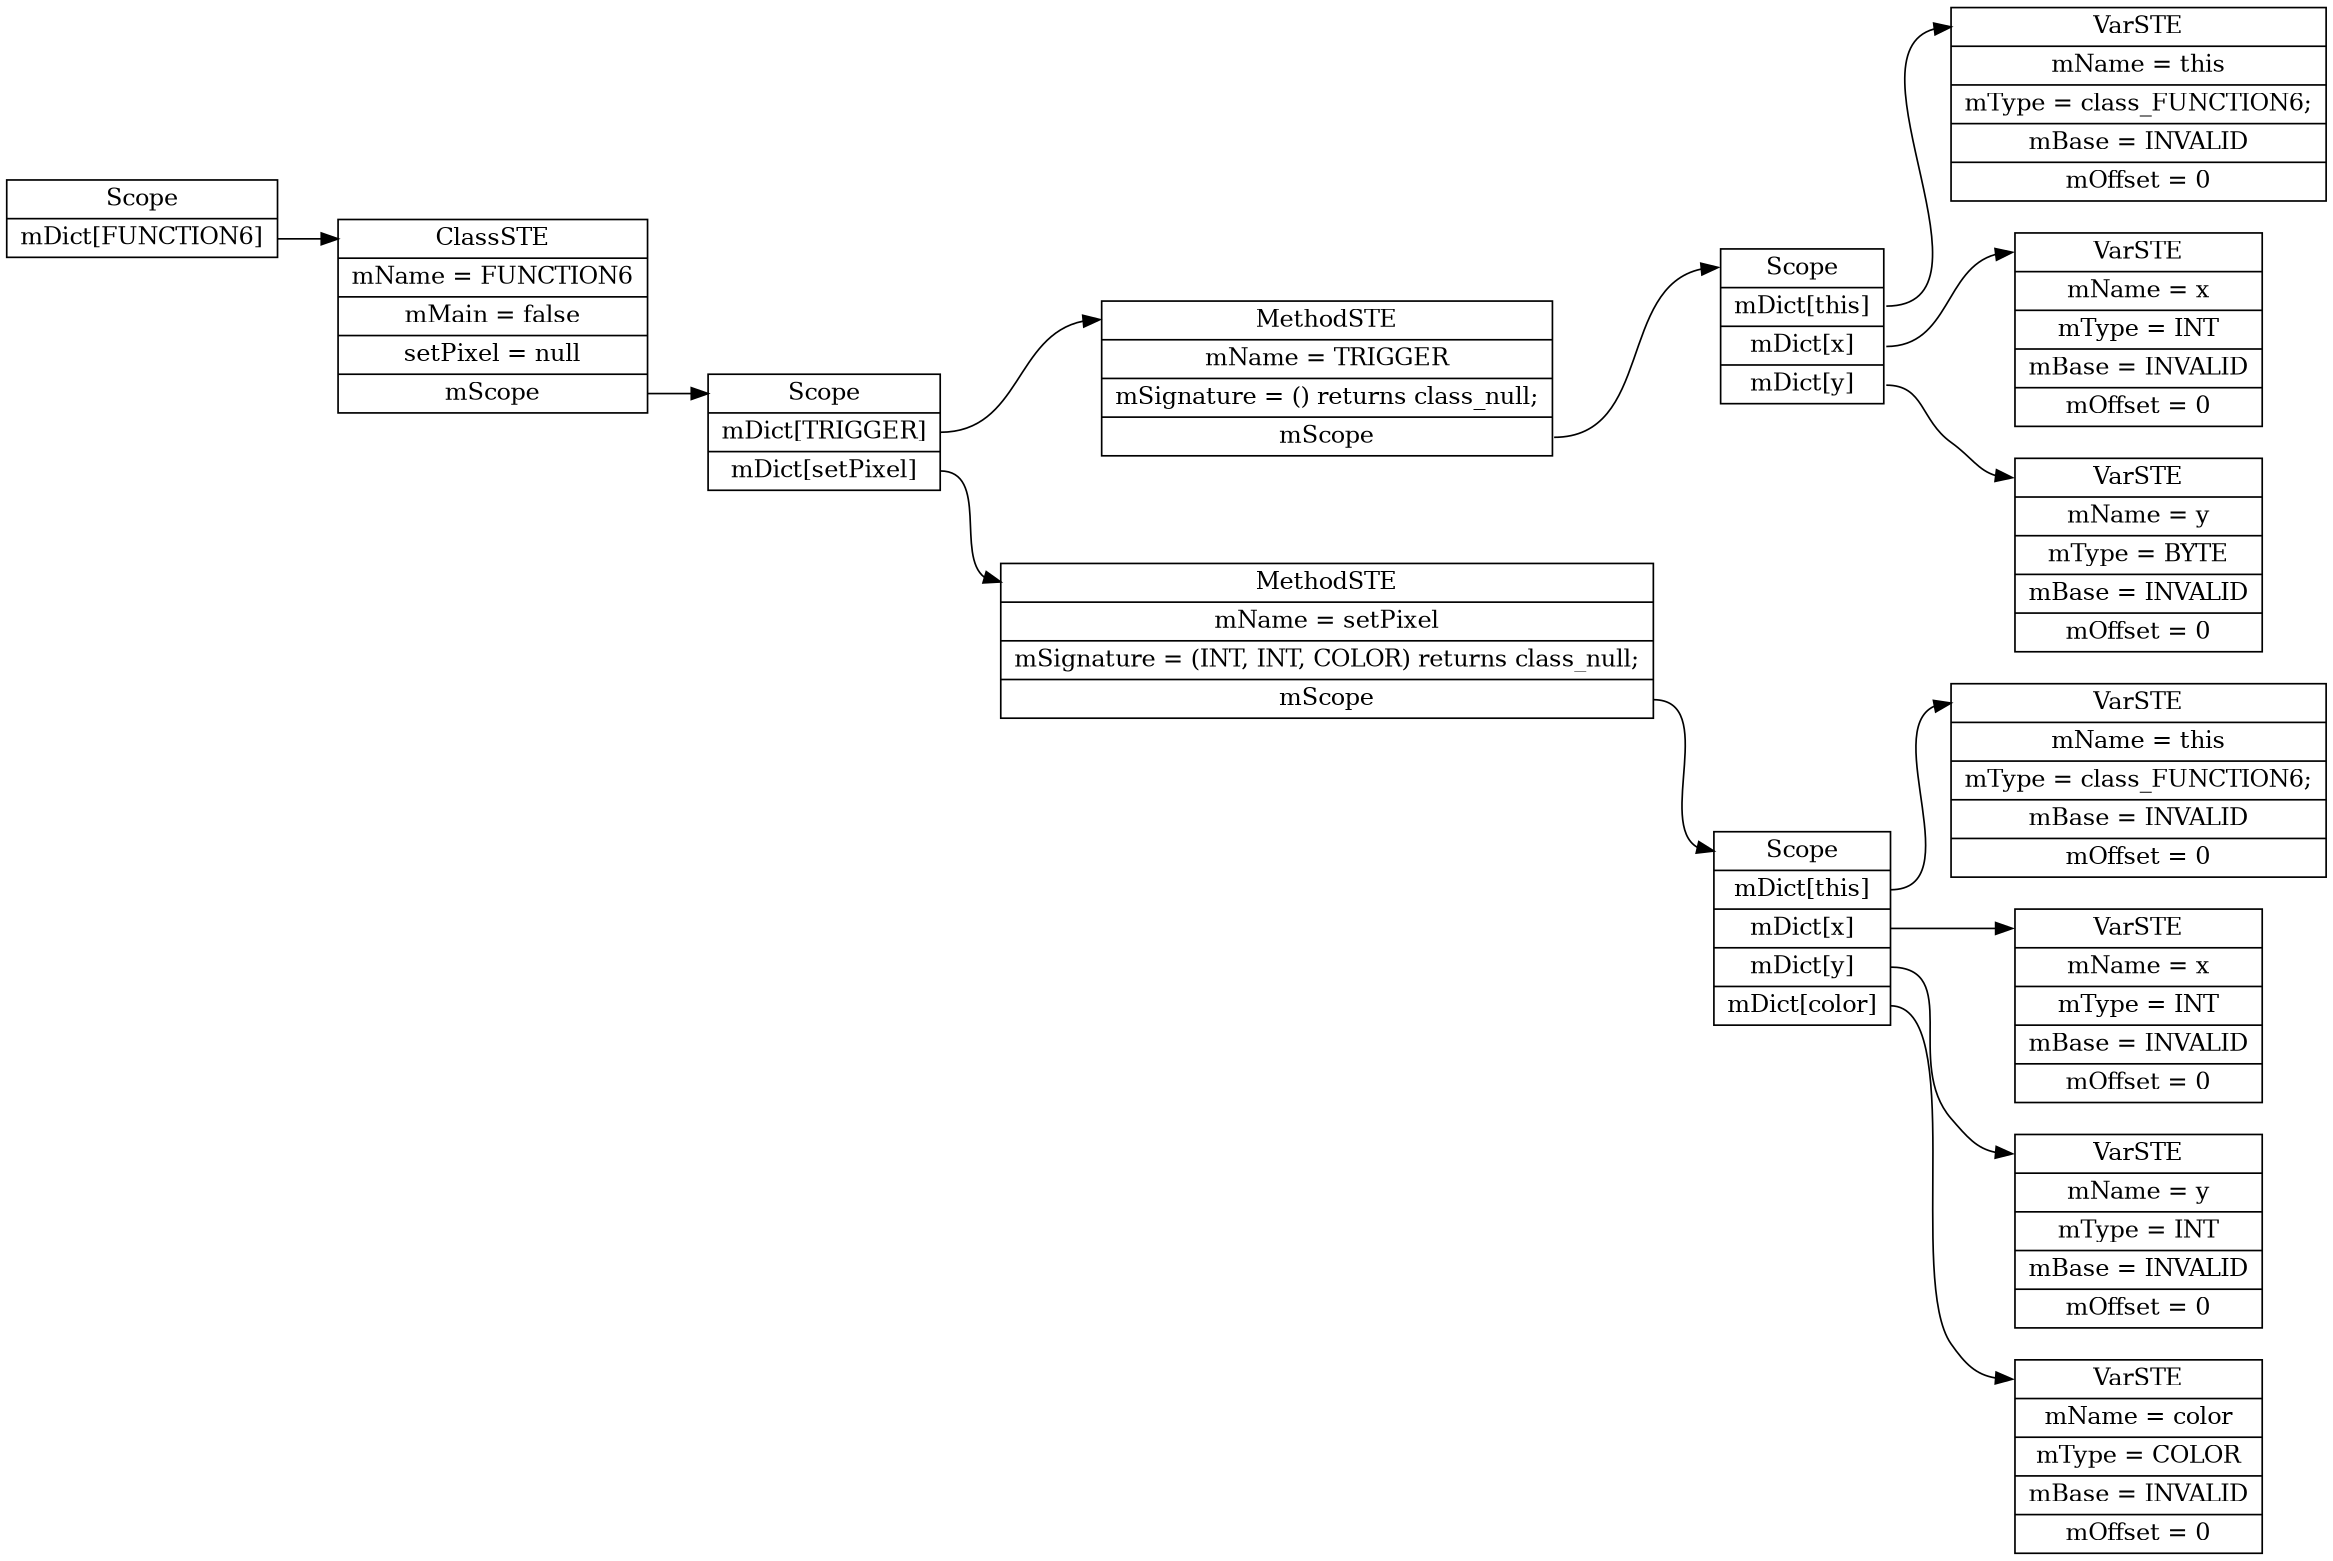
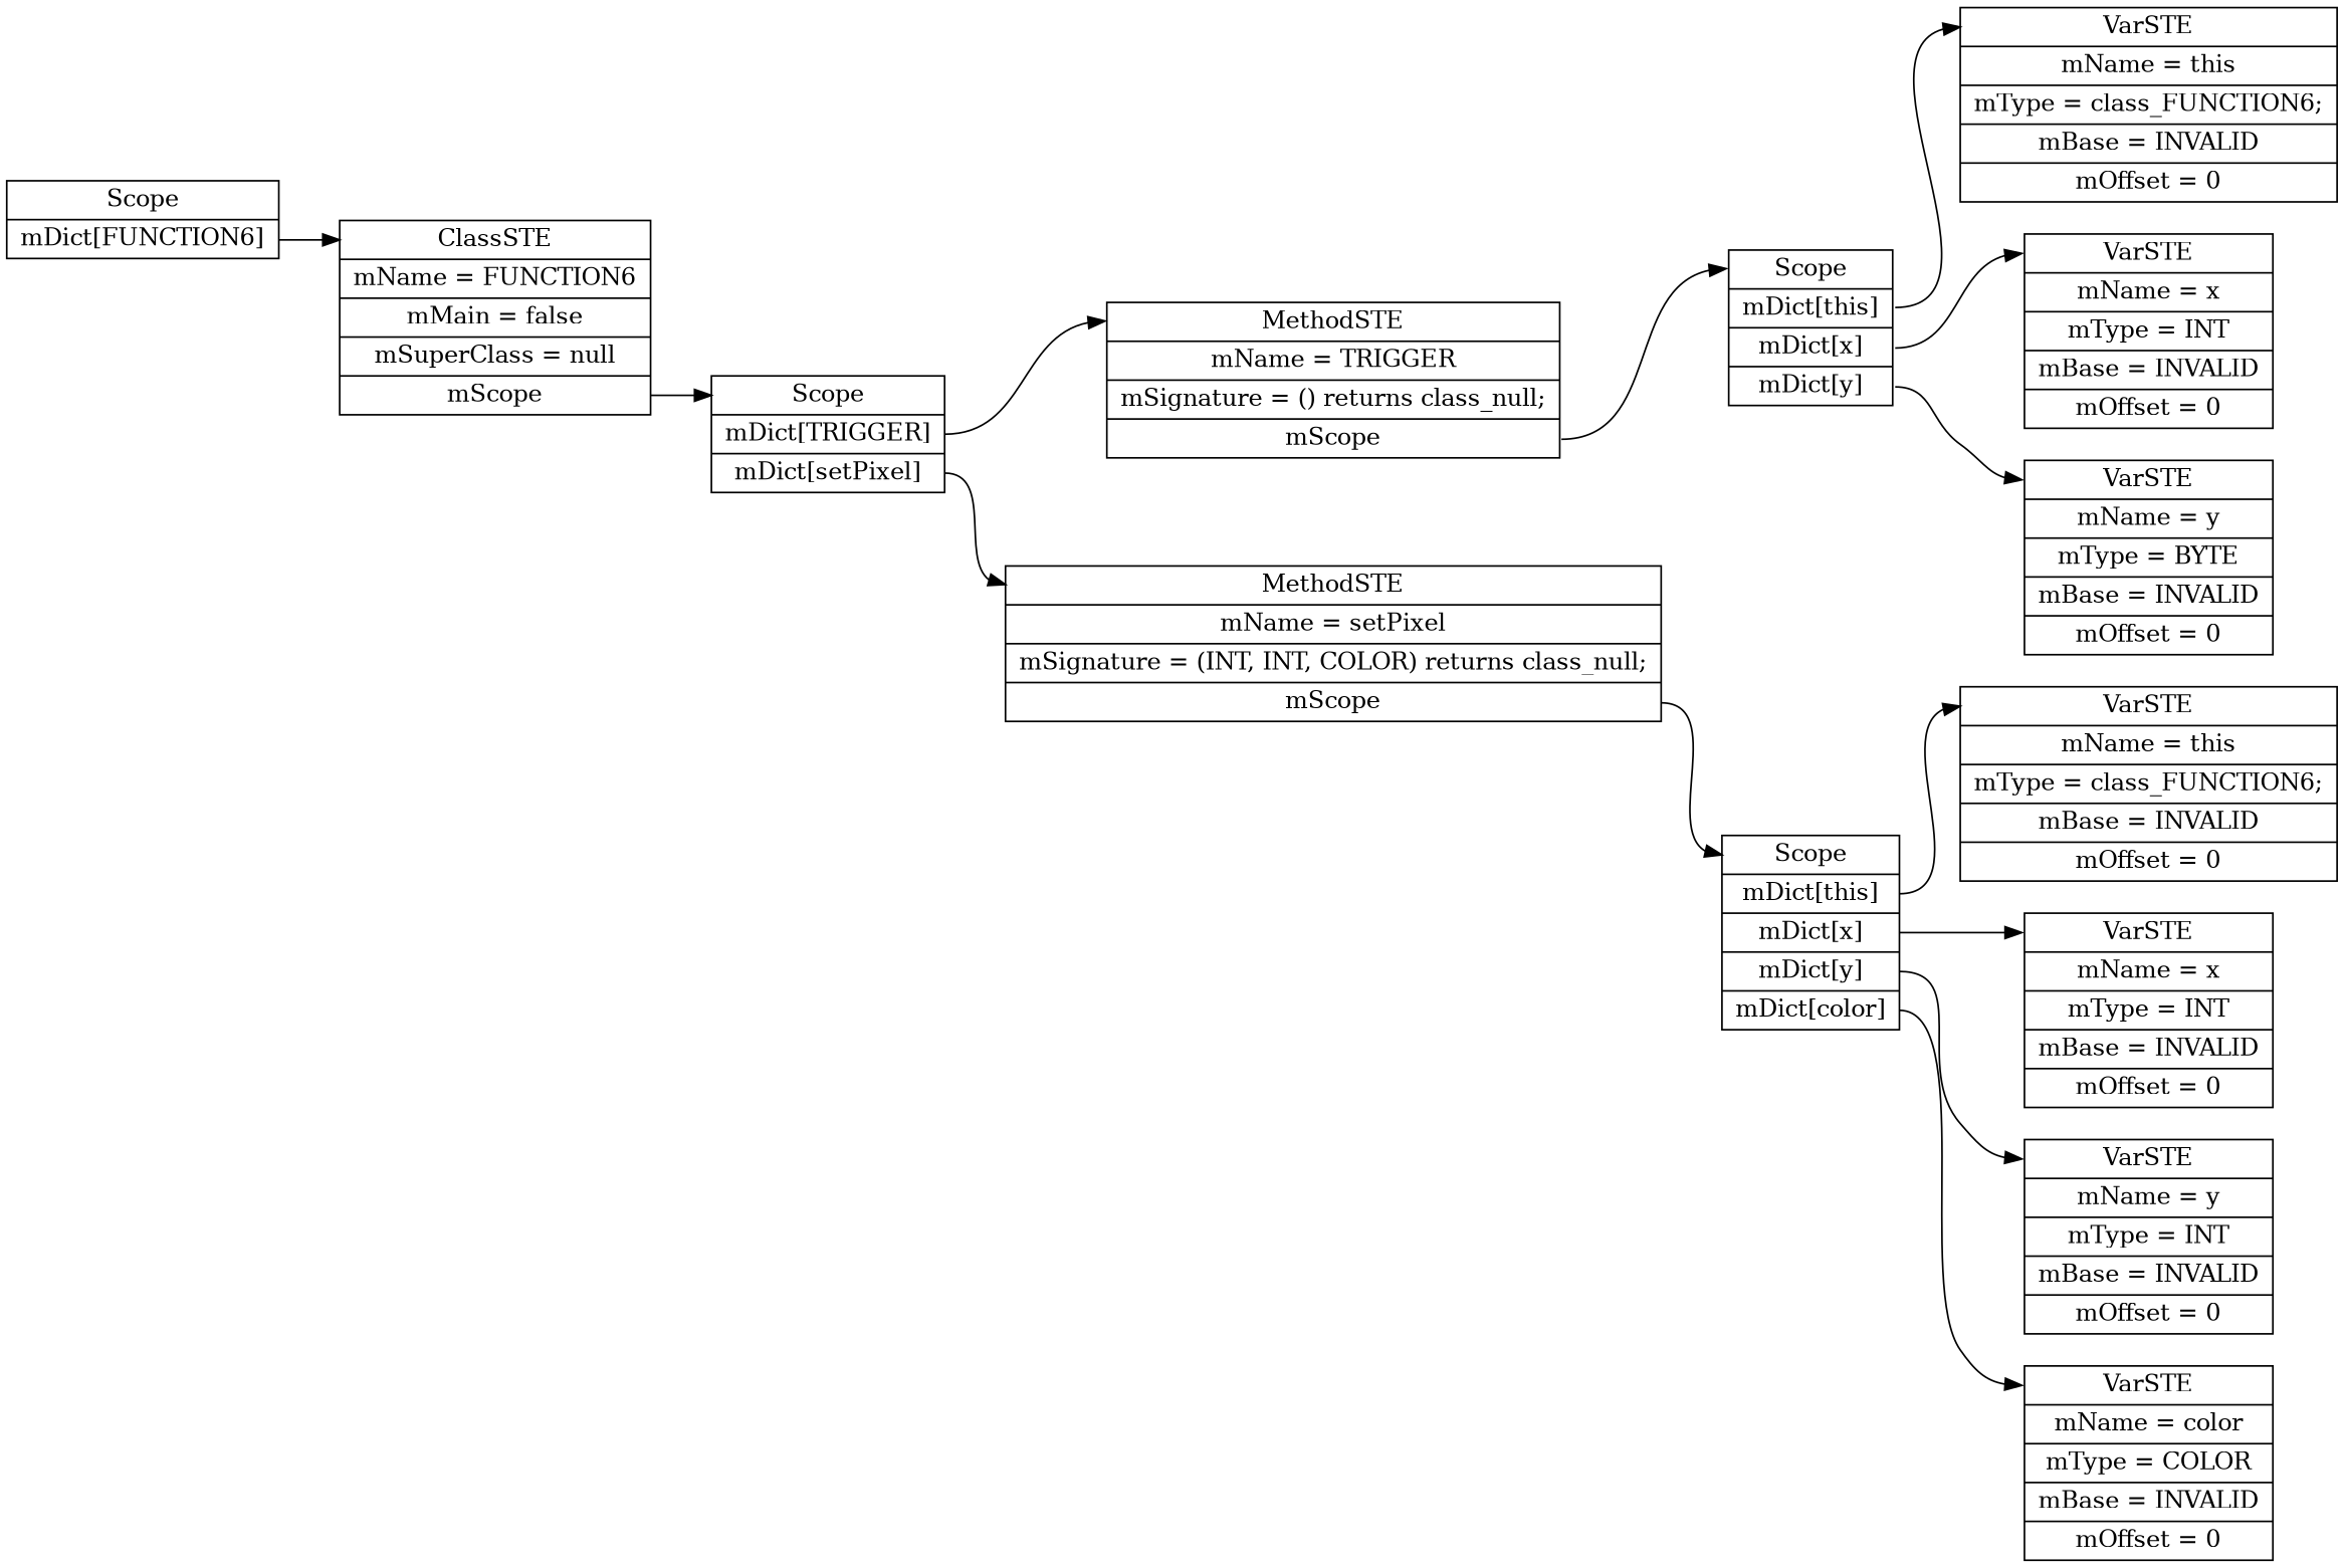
  digraph {
    rankdir=LR
    node [shape=record]
    edge [headport=f0 tailport=f1]
    n1 [label=" <f0> Scope | <f1> mDict\[FUNCTION6\] "]
-   n2 [label=" <f0> ClassSTE | <f1> mName = FUNCTION6| <f2> mMain = false| <f3> setPixel = null| <f4> mScope "]
+   n2 [label=" <f0> ClassSTE | <f1> mName = FUNCTION6| <f2> mMain = false| <f3> mSuperClass = null| <f4> mScope "]
    n3 [label=" <f0> Scope | <f1> mDict\[TRIGGER\] | <f2> mDict\[setPixel\] "]
    n4 [label=" <f0> MethodSTE | <f1> mName = TRIGGER| <f2> mSignature = () returns class_null;| <f3> mScope "]
    n5 [label=" <f0> MethodSTE | <f1> mName = setPixel| <f2> mSignature = (INT, INT, COLOR) returns class_null;| <f3> mScope "]
    n6 [label=" <f0> Scope | <f1> mDict\[this\] | <f2> mDict\[x\] | <f3> mDict\[y\] "]
    n7 [label=" <f0> VarSTE | <f1> mName = this| <f2> mType = class_FUNCTION6;| <f3> mBase = INVALID| <f4> mOffset = 0"]
    n8 [label=" <f0> VarSTE | <f1> mName = x| <f2> mType = INT| <f3> mBase = INVALID| <f4> mOffset = 0"]
    n9 [label=" <f0> VarSTE | <f1> mName = y| <f2> mType = BYTE| <f3> mBase = INVALID| <f4> mOffset = 0"]
    n10 [label=" <f0> Scope | <f1> mDict\[this\] | <f2> mDict\[x\] | <f3> mDict\[y\] | <f4> mDict\[color\] "]
    n11 [label=" <f0> VarSTE | <f1> mName = this| <f2> mType = class_FUNCTION6;| <f3> mBase = INVALID| <f4> mOffset = 0"]
    n12 [label=" <f0> VarSTE | <f1> mName = x| <f2> mType = INT| <f3> mBase = INVALID| <f4> mOffset = 0"]
    n13 [label=" <f0> VarSTE | <f1> mName = y| <f2> mType = INT| <f3> mBase = INVALID| <f4> mOffset = 0"]
    n14 [label=" <f0> VarSTE | <f1> mName = color| <f2> mType = COLOR| <f3> mBase = INVALID| <f4> mOffset = 0"]
    n1 -> n2
    n2 -> n3 [tailport=f4]
    n3 -> n4
    n3 -> n5 [tailport=f2]
    n4 -> n6 [tailport=f3]
    n5 -> n10 [tailport=f3]
    n6 -> n7
    n6 -> n8 [tailport=f2]
    n6 -> n9 [tailport=f3]
    n10 -> n11
    n10 -> n12 [tailport=f2]
    n10 -> n13 [tailport=f3]
    n10 -> n14 [tailport=f4]
  }
